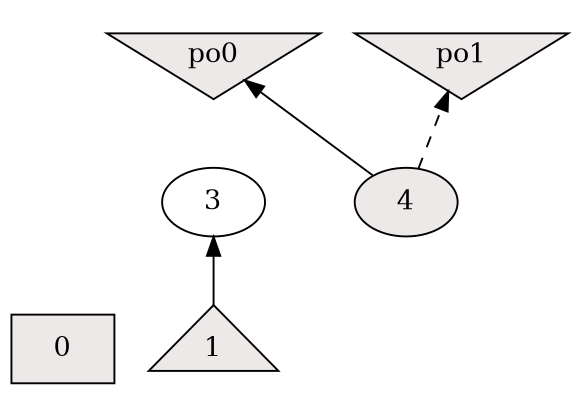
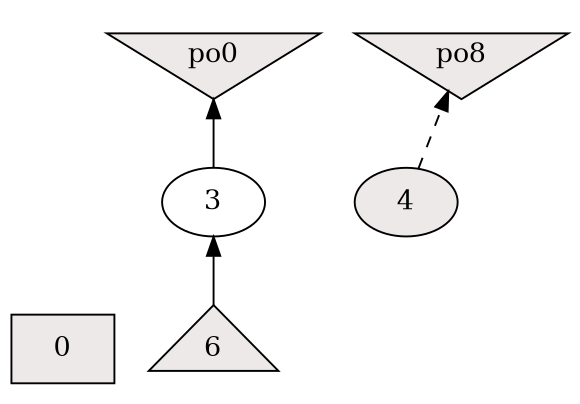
  digraph {
    rankdir=BT
    node [fillcolor=snow2 shape=ellipse style=filled]
    edge [style=solid]
    n1 [label=0 shape=box]
-   n2 [label=1 shape=triangle]
+   n2 [label=6 shape=triangle]
    n3 [fillcolor=white label=3]
    n4 [label=4]
    po0 [shape=invtriangle]
-   po1 [shape=invtriangle]
+   po1 [shape=invtriangle label=po8]
    subgraph sub_1 {
      rank=same
      n1
      n2
    }
    subgraph sub_2 {
      rank=same
      n3
      n4
    }
    subgraph sub_3 {
      rank=same
      po0
      po1
    }
    n2 -> n3
-   n4 -> po0
+   n3 -> po0
    n4 -> po1 [style=dashed]
  }
